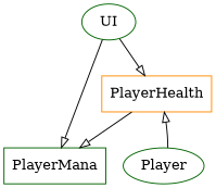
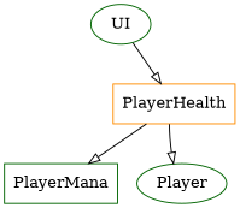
  digraph {
    node [color=darkgreen]
    edge [arrowhead=onormal]
    PlayerHealth [color=darkorange shape=Rect]
    UI
    PlayerMana [shape=Rect]
    Player
    PlayerHealth -> PlayerMana
    UI -> PlayerHealth
-   UI -> PlayerMana
-   Player -> PlayerHealth
+   PlayerHealth -> Player
  }
